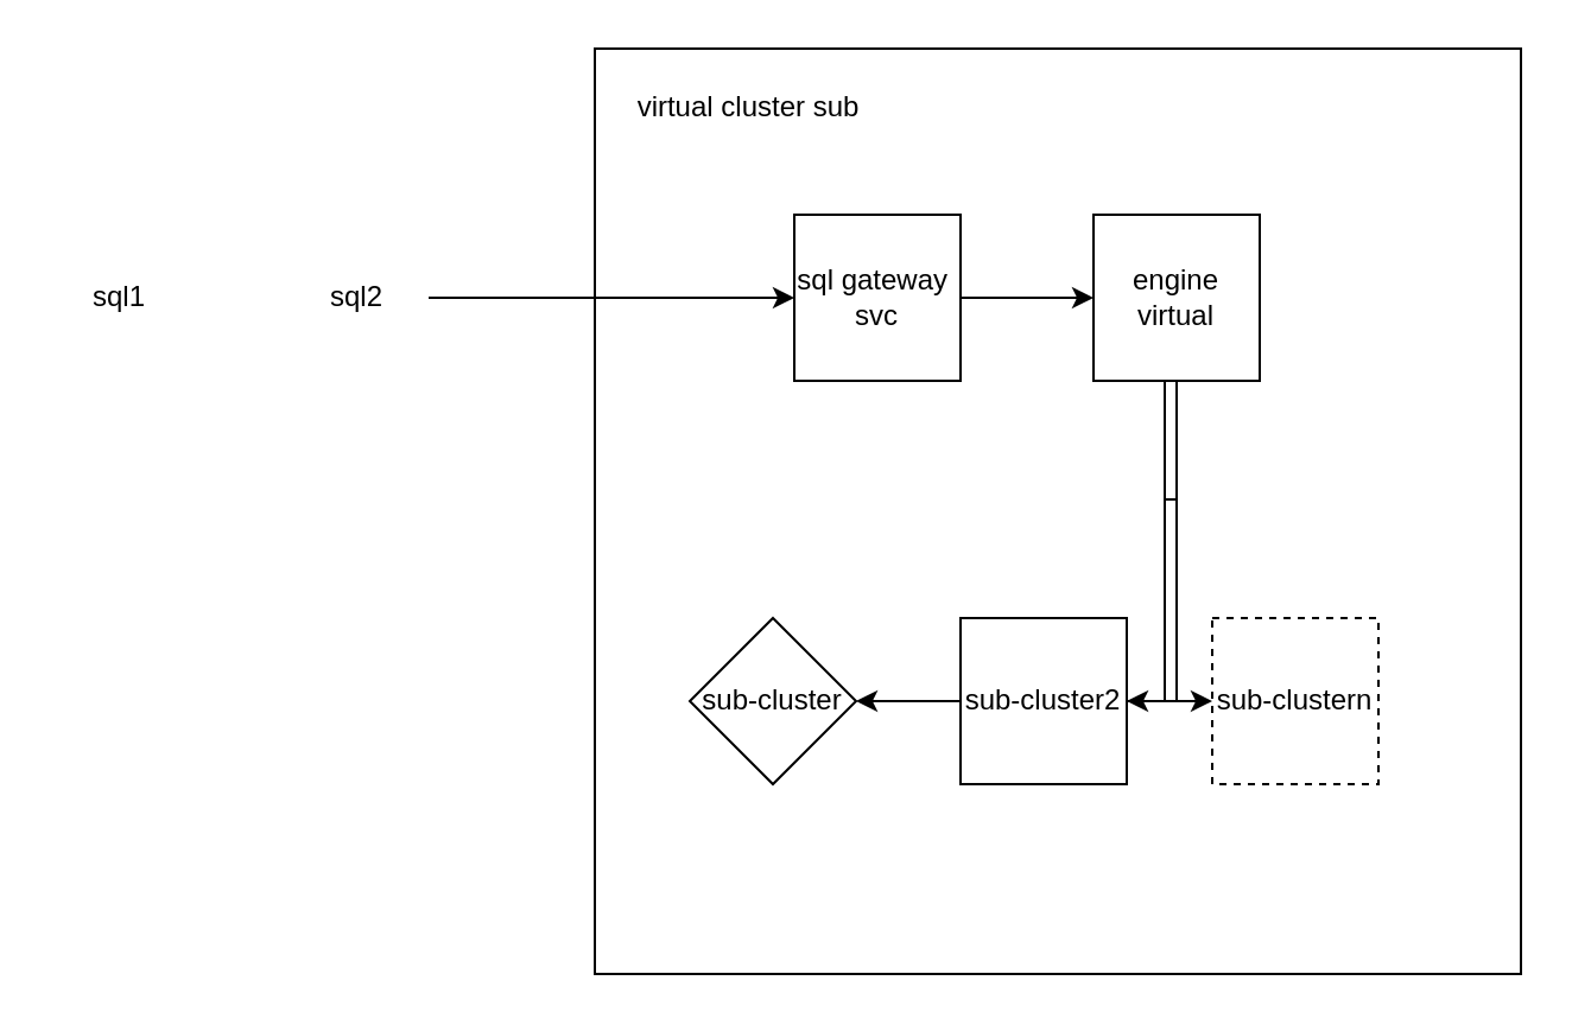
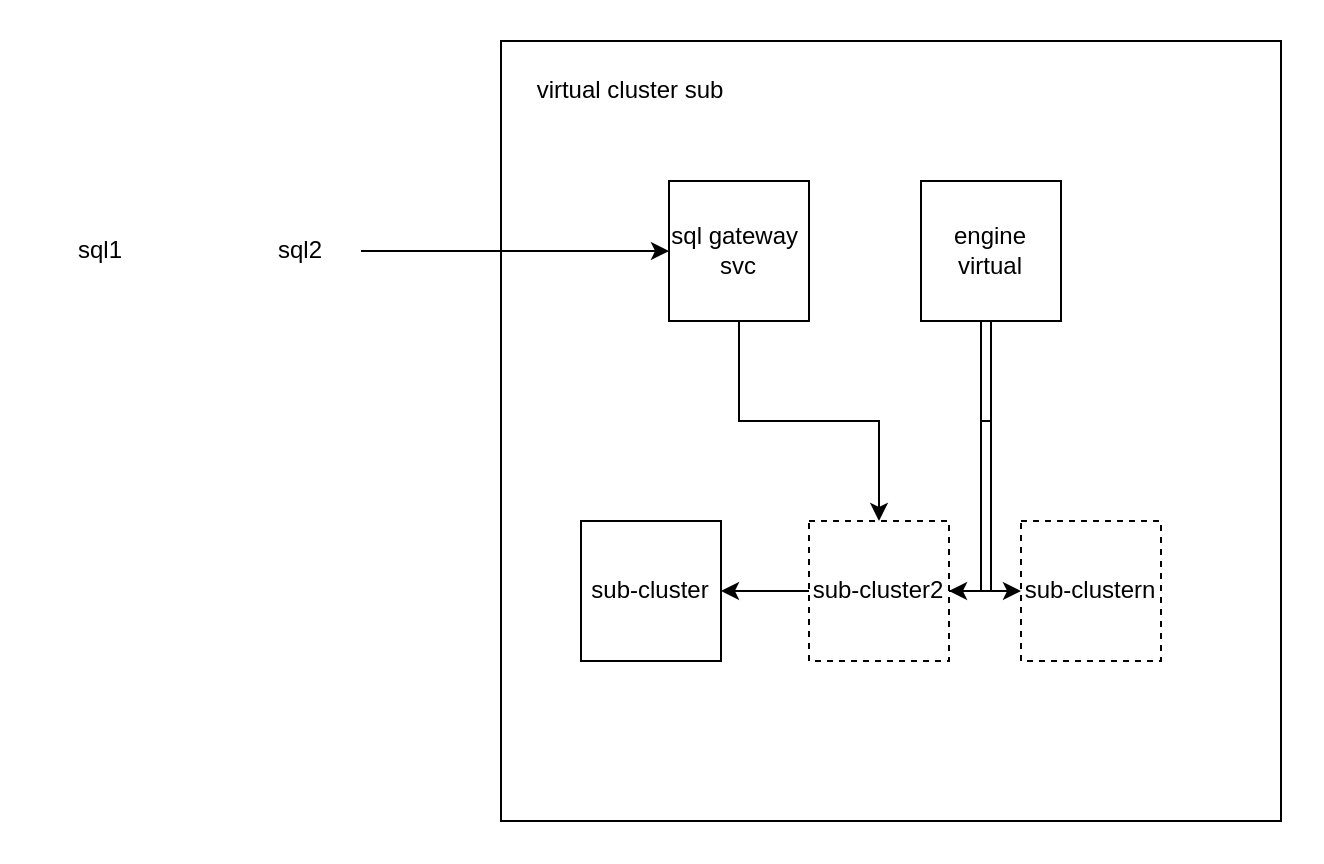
  <mxCell id="0" />
  <mxCell id="1" parent="0" />
  <mxCell id="2" value="" style="whiteSpace=wrap;html=1;aspect=fixed;" vertex="1" parent="1"><mxGeometry x="250" y="20" width="390" height="390" as="geometry" /></mxCell>
- <mxCell id="3" style="edgeStyle=orthogonalEdgeStyle;rounded=0;orthogonalLoop=1;jettySize=auto;html=1;entryX=0;entryY=0.5;entryDx=0;entryDy=0;" edge="1" parent="1" source="4" target="9"><mxGeometry relative="1" as="geometry" /></mxCell>
+ <mxCell id="3" style="edgeStyle=orthogonalEdgeStyle;rounded=0;orthogonalLoop=1;jettySize=auto;html=1;" edge="1" parent="1" source="4" target="11"><mxGeometry relative="1" as="geometry" /></mxCell>
  <mxCell id="4" value="sql gateway&amp;nbsp;&lt;br&gt;svc" style="whiteSpace=wrap;html=1;aspect=fixed;" vertex="1" parent="1"><mxGeometry x="334" y="90" width="70" height="70" as="geometry" /></mxCell>
  <mxCell id="5" value="virtual cluster sub" style="text;html=1;strokeColor=none;fillColor=none;align=center;verticalAlign=middle;whiteSpace=wrap;rounded=0;" vertex="1" parent="1"><mxGeometry x="260" y="30" width="110" height="30" as="geometry" /></mxCell>
  <mxCell id="6" style="edgeStyle=orthogonalEdgeStyle;rounded=0;orthogonalLoop=1;jettySize=auto;html=1;entryX=1;entryY=0.5;entryDx=0;entryDy=0;" edge="1" parent="1" source="9" target="10"><mxGeometry relative="1" as="geometry"><Array as="points"><mxPoint x="490" y="295" /></Array></mxGeometry></mxCell>
  <mxCell id="7" style="edgeStyle=orthogonalEdgeStyle;rounded=0;orthogonalLoop=1;jettySize=auto;html=1;entryX=1;entryY=0.5;entryDx=0;entryDy=0;" edge="1" parent="1" source="9" target="11"><mxGeometry relative="1" as="geometry" /></mxCell>
  <mxCell id="8" style="edgeStyle=orthogonalEdgeStyle;rounded=0;orthogonalLoop=1;jettySize=auto;html=1;entryX=0;entryY=0.5;entryDx=0;entryDy=0;" edge="1" parent="1" source="9" target="12"><mxGeometry relative="1" as="geometry" /></mxCell>
  <mxCell id="9" value="engine virtual" style="whiteSpace=wrap;html=1;aspect=fixed;" vertex="1" parent="1"><mxGeometry x="460" y="90" width="70" height="70" as="geometry" /></mxCell>
- <mxCell id="10" value="sub-cluster" style="rhombus;whiteSpace=wrap;html=1;aspect=fixed;" vertex="1" parent="1"><mxGeometry x="290" y="260" width="70" height="70" as="geometry" /></mxCell>
- <mxCell id="11" value="sub-cluster2" style="whiteSpace=wrap;html=1;aspect=fixed;dashed=0;" vertex="1" parent="1"><mxGeometry x="404" y="260" width="70" height="70" as="geometry" /></mxCell>
+ <mxCell id="10" value="sub-cluster" style="whiteSpace=wrap;html=1;aspect=fixed;" vertex="1" parent="1"><mxGeometry x="290" y="260" width="70" height="70" as="geometry" /></mxCell>
+ <mxCell id="11" value="sub-cluster2" style="whiteSpace=wrap;html=1;aspect=fixed;dashed=1;" vertex="1" parent="1"><mxGeometry x="404" y="260" width="70" height="70" as="geometry" /></mxCell>
  <mxCell id="12" value="sub-clustern" style="whiteSpace=wrap;html=1;aspect=fixed;dashed=1;" vertex="1" parent="1"><mxGeometry x="510" y="260" width="70" height="70" as="geometry" /></mxCell>
  <mxCell id="13" value="sql1" style="text;html=1;strokeColor=none;fillColor=none;align=center;verticalAlign=middle;whiteSpace=wrap;rounded=0;dashed=1;" vertex="1" parent="1"><mxGeometry x="20" y="110" width="60" height="30" as="geometry" /></mxCell>
  <mxCell id="14" style="edgeStyle=orthogonalEdgeStyle;rounded=0;orthogonalLoop=1;jettySize=auto;html=1;" edge="1" parent="1" source="15" target="4"><mxGeometry relative="1" as="geometry" /></mxCell>
  <mxCell id="15" value="sql2" style="text;html=1;strokeColor=none;fillColor=none;align=center;verticalAlign=middle;whiteSpace=wrap;rounded=0;dashed=1;" vertex="1" parent="1"><mxGeometry x="120" y="110" width="60" height="30" as="geometry" /></mxCell>
